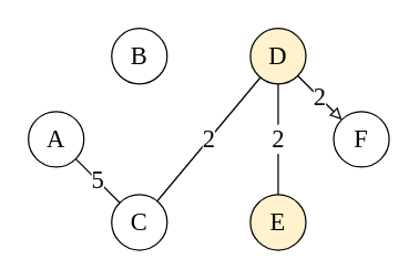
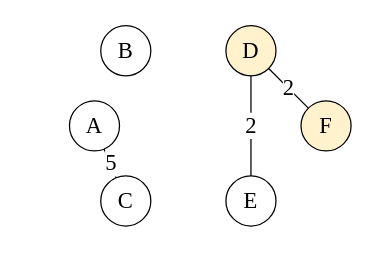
  <mxCell id="0" />
  <mxCell id="1" parent="0" />
  <mxCell id="2" value="5" style="edgeStyle=none;html=1;fontFamily=Times New Roman;fontSize=18;endArrow=none;endFill=0;" edge="1" parent="1" source="3" target="6"><mxGeometry relative="1" as="geometry" /></mxCell>
- <mxCell id="3" value="A" style="ellipse;whiteSpace=wrap;html=1;aspect=fixed;fontSize=18;fontFamily=Times New Roman;" vertex="1" parent="1"><mxGeometry x="20" y="80" width="40" height="40" as="geometry" /></mxCell>
+ <mxCell id="3" value="A" style="ellipse;whiteSpace=wrap;html=1;aspect=fixed;fontSize=18;fontFamily=Times New Roman;" vertex="1" parent="1"><mxGeometry x="55" y="80" width="40" height="40" as="geometry" /></mxCell>
  <mxCell id="4" value="B" style="ellipse;whiteSpace=wrap;html=1;aspect=fixed;fontSize=18;fontFamily=Times New Roman;" vertex="1" parent="1"><mxGeometry x="80" y="20" width="40" height="40" as="geometry" /></mxCell>
- <mxCell id="5" value="2" style="edgeStyle=none;html=1;fontFamily=Times New Roman;fontSize=18;endArrow=none;endFill=0;" edge="1" parent="1" source="6" target="9"><mxGeometry relative="1" as="geometry" /></mxCell>
  <mxCell id="6" value="C" style="ellipse;whiteSpace=wrap;html=1;aspect=fixed;fontSize=18;fontFamily=Times New Roman;" vertex="1" parent="1"><mxGeometry x="80" y="140" width="40" height="40" as="geometry" /></mxCell>
  <mxCell id="7" value="2" style="edgeStyle=none;html=1;fontFamily=Times New Roman;fontSize=18;endArrow=none;endFill=0;" edge="1" parent="1" source="9" target="10"><mxGeometry relative="1" as="geometry" /></mxCell>
- <mxCell id="8" value="2" style="edgeStyle=none;html=1;fontFamily=Times New Roman;fontSize=18;endArrow=block;endFill=0;" edge="1" parent="1" source="9" target="11"><mxGeometry relative="1" as="geometry" /></mxCell>
+ <mxCell id="8" value="2" style="edgeStyle=none;html=1;fontFamily=Times New Roman;fontSize=18;endArrow=none;endFill=0;" edge="1" parent="1" source="9" target="11"><mxGeometry relative="1" as="geometry" /></mxCell>
  <mxCell id="9" value="D" style="ellipse;whiteSpace=wrap;html=1;aspect=fixed;fontSize=18;fontFamily=Times New Roman;fillColor=#fff2cc;" vertex="1" parent="1"><mxGeometry x="180" y="20" width="40" height="40" as="geometry" /></mxCell>
- <mxCell id="10" value="E" style="ellipse;whiteSpace=wrap;html=1;aspect=fixed;fontSize=18;fontFamily=Times New Roman;fillColor=#fff2cc;" vertex="1" parent="1"><mxGeometry x="180" y="140" width="40" height="40" as="geometry" /></mxCell>
- <mxCell id="11" value="F" style="ellipse;whiteSpace=wrap;html=1;aspect=fixed;fontSize=18;fontFamily=Times New Roman;" vertex="1" parent="1"><mxGeometry x="240" y="80" width="40" height="40" as="geometry" /></mxCell>
+ <mxCell id="10" value="E" style="ellipse;whiteSpace=wrap;html=1;aspect=fixed;fontSize=18;fontFamily=Times New Roman;" vertex="1" parent="1"><mxGeometry x="180" y="140" width="40" height="40" as="geometry" /></mxCell>
+ <mxCell id="11" value="F" style="ellipse;whiteSpace=wrap;html=1;aspect=fixed;fontSize=18;fontFamily=Times New Roman;fillColor=#fff2cc;" vertex="1" parent="1"><mxGeometry x="240" y="80" width="40" height="40" as="geometry" /></mxCell>
